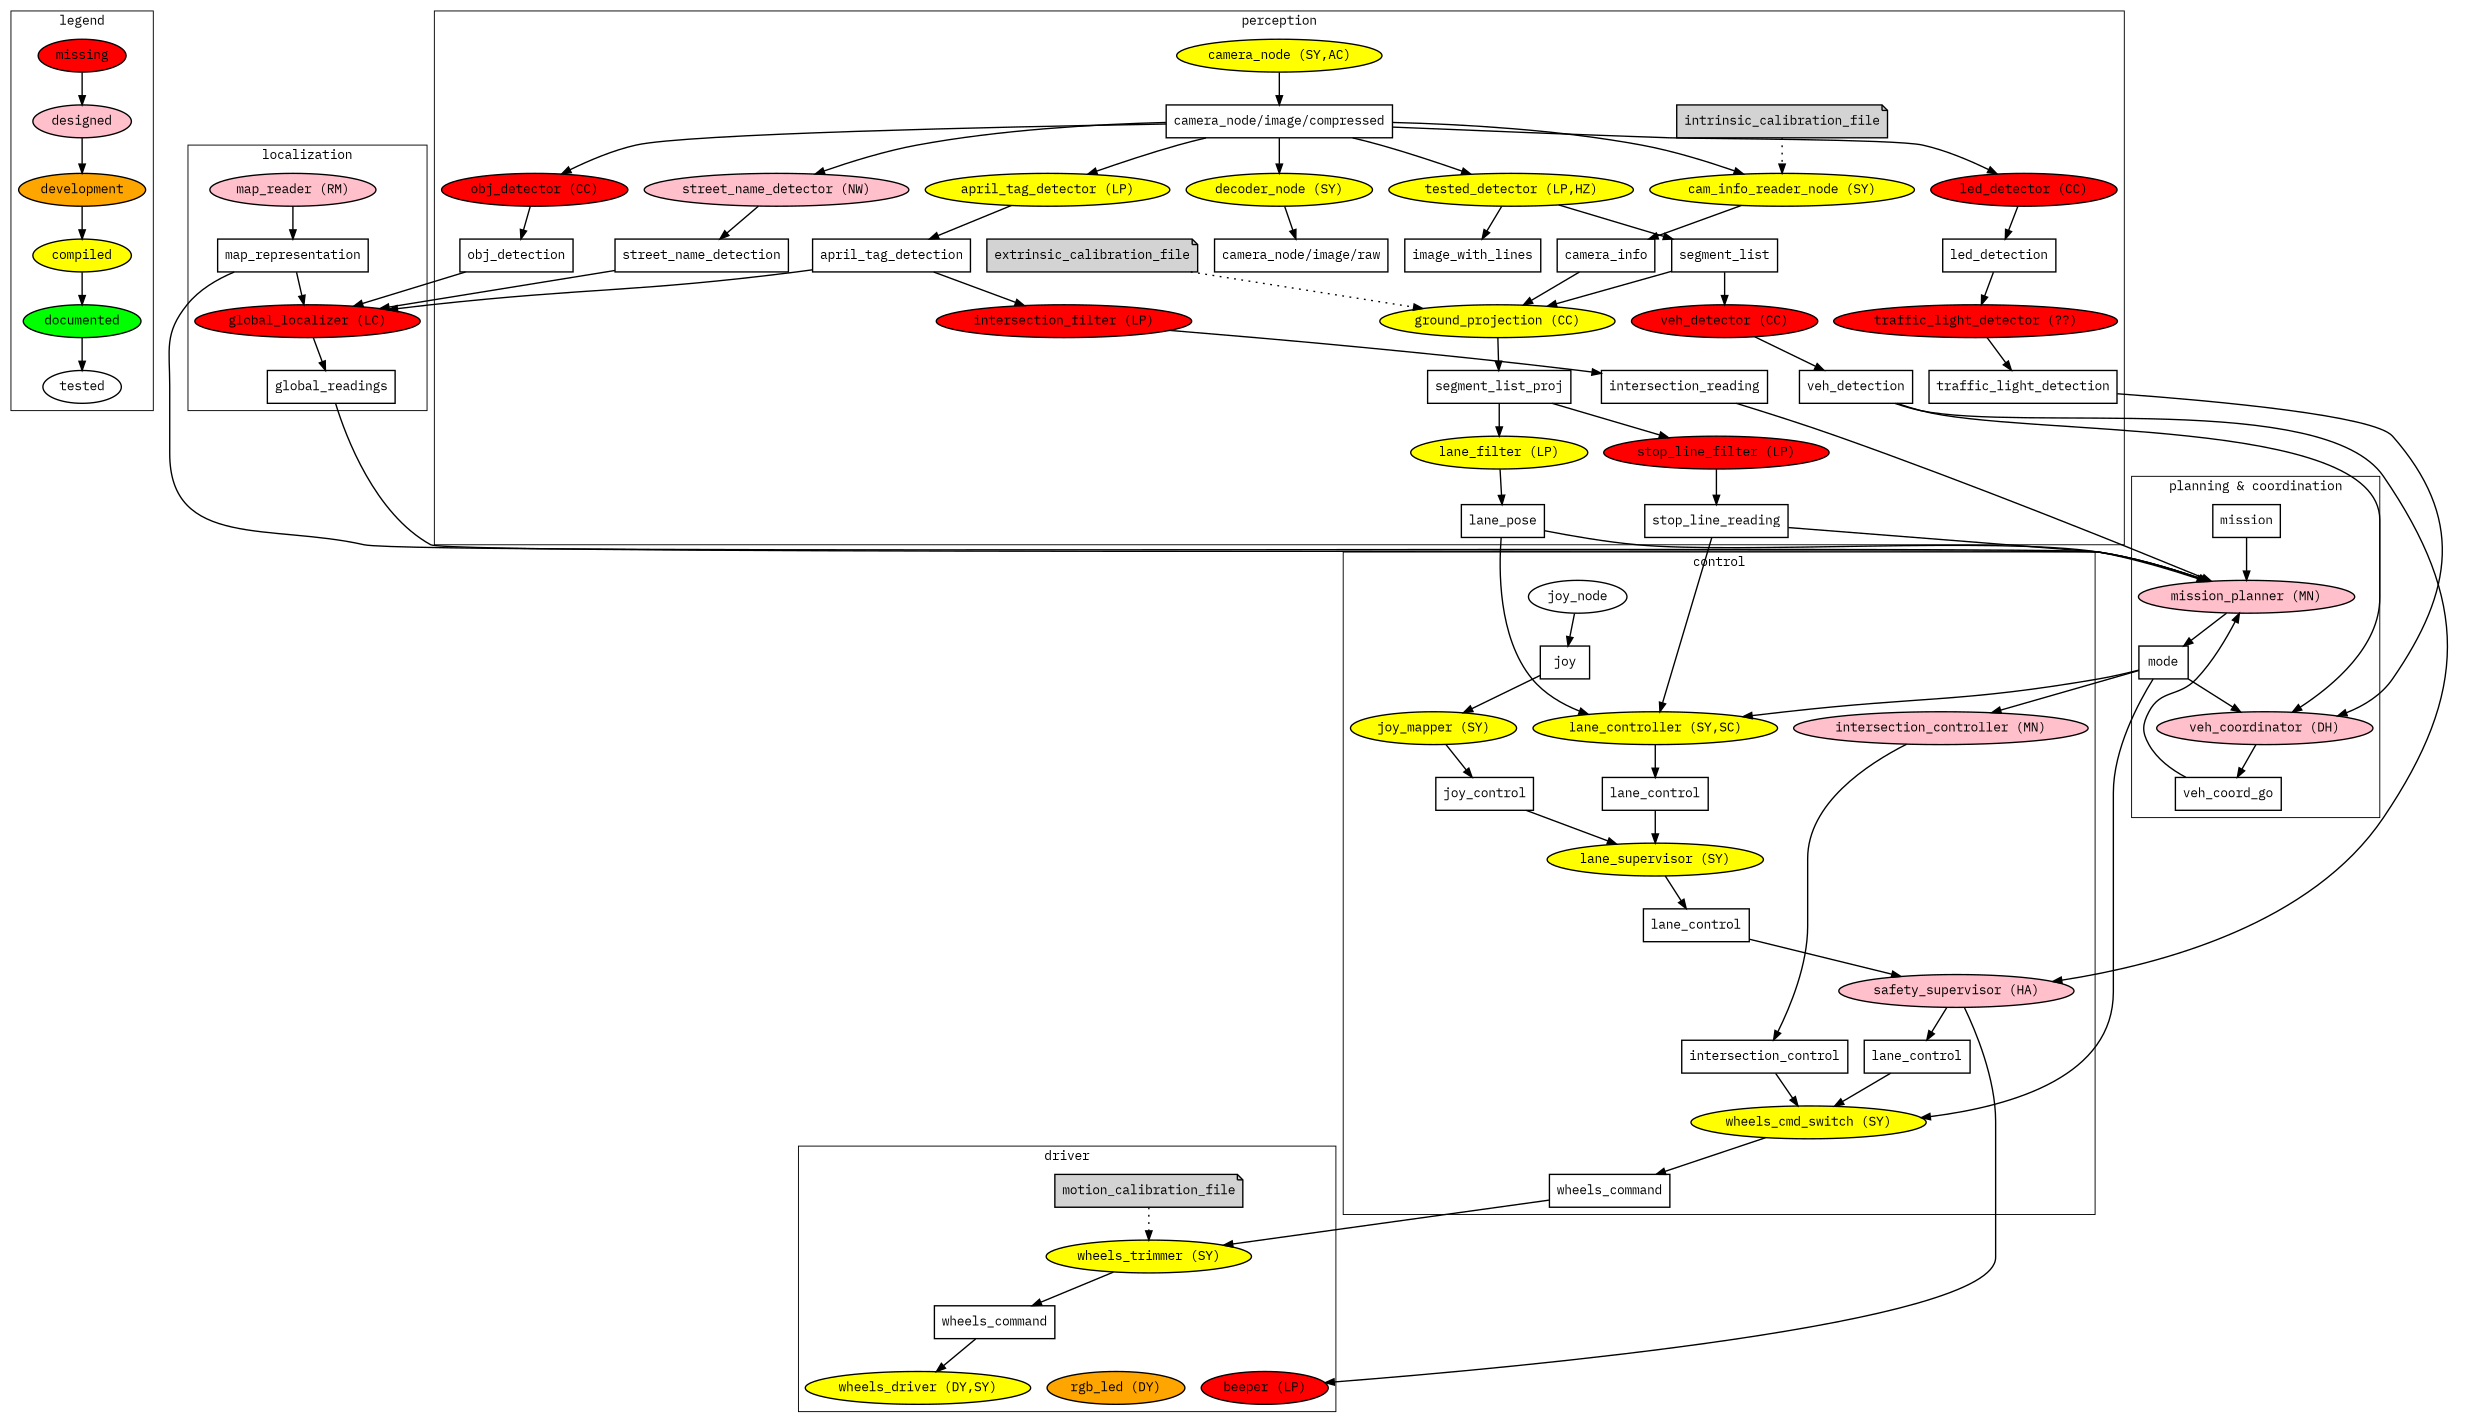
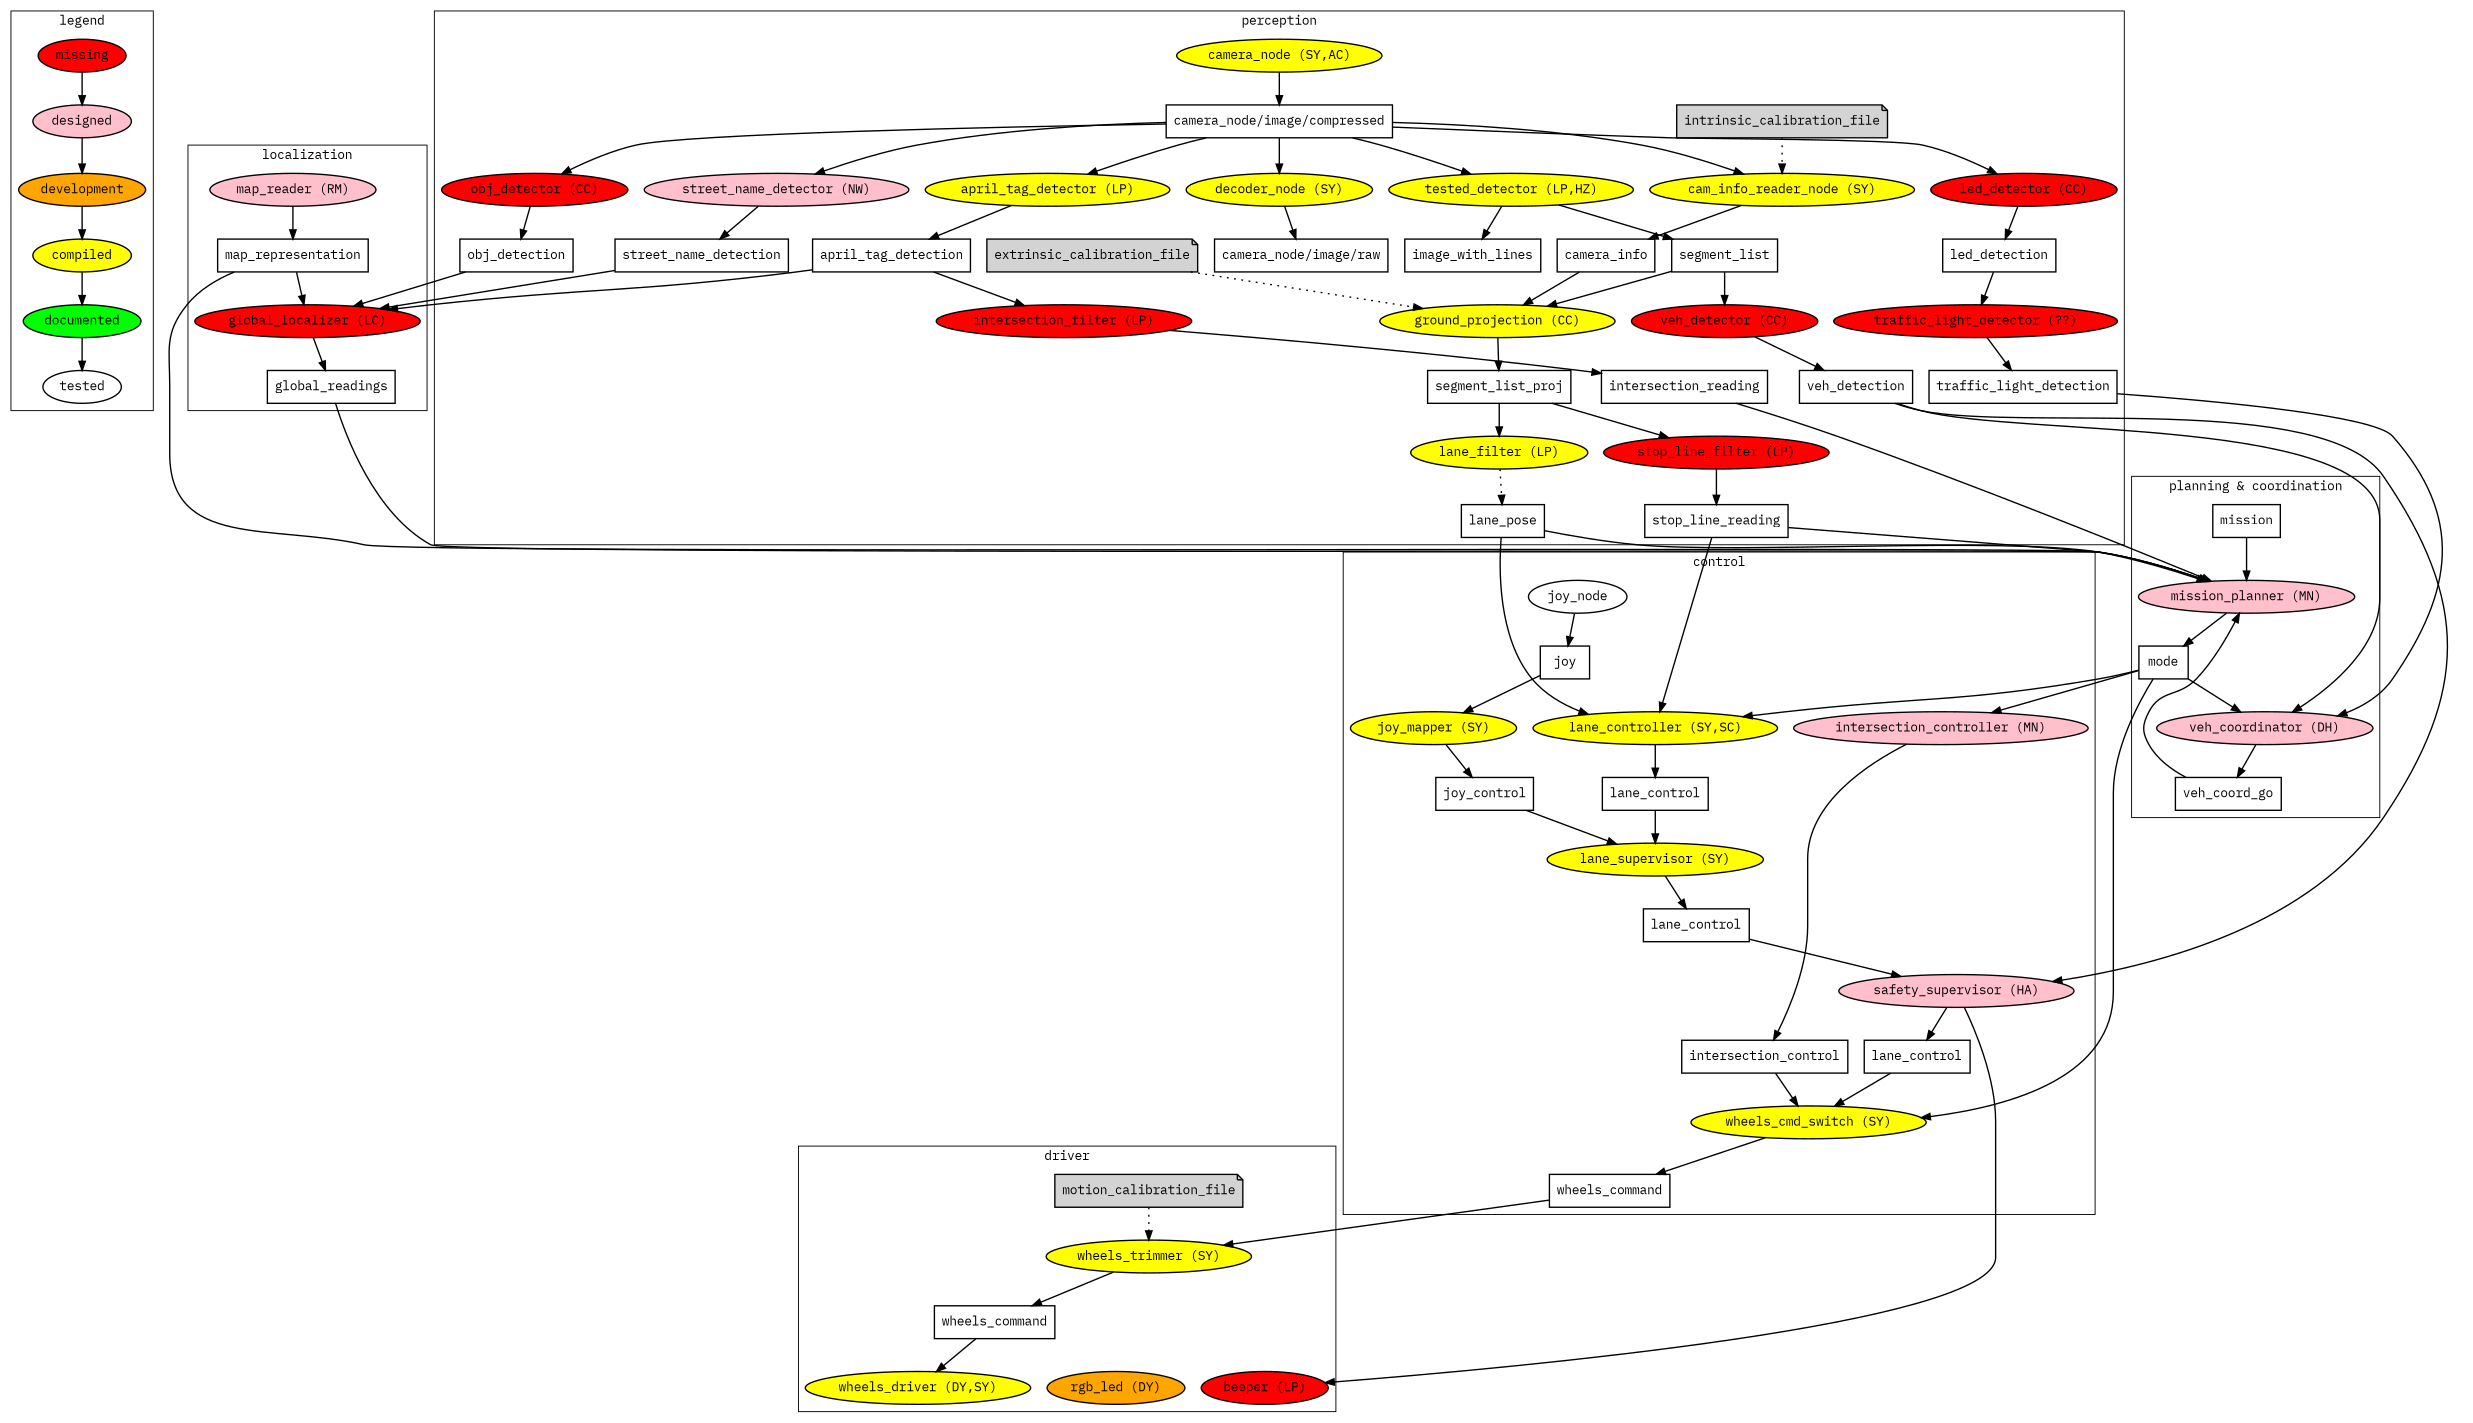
  digraph {
    fontname="IBM Plex Mono"
    node [fillcolor=white fontname="IBM Plex Mono" penwidth=1.5 shape=ellipse style=filled]
    edge [fontname="IBM Plex Mono" penwidth=1.5]
    n1 [fillcolor=red label=missing]
    n2 [fillcolor=pink label=designed]
    n3 [fillcolor=orange label=development]
    n4 [fillcolor=yellow label=compiled]
    n5 [fillcolor=green label=documented]
    n6 [label=tested]
    n7 [fillcolor=red label="intersection_filter (LP)"]
    n8 [fillcolor=red label="stop_line_filter (LP)"]
    n9 [fillcolor=red label="led_detector (CC)"]
    n10 [fillcolor=red label="obj_detector (CC)"]
    n11 [fillcolor=red label="veh_detector (CC)"]
    n12 [fillcolor=red label="traffic_light_detector (??)"]
    n13 [fillcolor=pink label="street_name_detector (NW)"]
    n14 [fillcolor=yellow label="camera_node (SY,AC)"]
    n15 [fillcolor=yellow label="decoder_node (SY)"]
    n16 [fillcolor=yellow label="cam_info_reader_node (SY)"]
    n17 [fillcolor=yellow label="tested_detector (LP,HZ)"]
    n18 [fillcolor=yellow label="april_tag_detector (LP)"]
    n19 [fillcolor=yellow label="ground_projection (CC)"]
    n20 [fillcolor=yellow label="lane_filter (LP)"]
    extrinsic_calibration_file [shape=note fillcolor=""]
    intrinsic_calibration_file [shape=note fillcolor=""]
    segment_list [shape=box]
    segment_list_proj [shape=box]
    image_with_lines [shape=box]
    lane_pose [shape=box]
    april_tag_detection [shape=box]
    led_detection [shape=box]
    veh_detection [shape=box]
    traffic_light_detection [shape=box]
    intersection_reading [shape=box]
    obj_detection [shape=box]
    stop_line_reading [shape=box]
    street_name_detection [shape=box]
    n35 [label="camera_node/image/compressed" shape=box]
    n36 [label="camera_node/image/raw" shape=box]
    camera_info [shape=box]
    n38 [fillcolor=red label="global_localizer (LC)"]
    n39 [fillcolor=red label="beeper (LP)"]
    n40 [fillcolor=pink label="intersection_controller (MN)"]
    n41 [fillcolor=pink label="mission_planner (MN)"]
    n42 [fillcolor=pink label="safety_supervisor (HA)"]
    n43 [fillcolor=pink label="map_reader (RM)"]
    n44 [fillcolor=pink label="veh_coordinator (DH)"]
    n45 [fillcolor=orange label="rgb_led (DY)"]
    n46 [fillcolor=yellow label="wheels_driver (DY,SY)"]
    n47 [fillcolor=yellow label="wheels_cmd_switch (SY)"]
    n48 [fillcolor=yellow label="lane_controller (SY,SC)"]
    n49 [fillcolor=yellow label="lane_supervisor (SY)"]
    n50 [fillcolor=yellow label="joy_mapper (SY)"]
    n51 [fillcolor=yellow label="wheels_trimmer (SY)"]
    n52 [label=joy_node]
    motion_calibration_file [shape=note fillcolor=""]
    n54 [label=lane_control shape=box]
    intersection_control [shape=box]
    lane_control [shape=box]
    n57 [label=lane_control shape=box]
    joy_control [shape=box]
    n59 [label=wheels_command shape=box]
    joy [shape=box]
    map_representation [shape=box]
    global_readings [shape=box]
    mode [shape=box]
    mission [shape=box]
    veh_coord_go [shape=box]
    wheels_command [shape=box]
    subgraph cluster_1 {
      label=legend
      n1
      n2
      n3
      n4
      n5
      n6
    }
    subgraph cluster_2 {
      label=perception
      n7
      n8
      n9
      n10
      n11
      n12
      n13
      n14
      n15
      n16
      n17
      n18
      n19
      n20
      extrinsic_calibration_file
      intrinsic_calibration_file
      segment_list
      segment_list_proj
      image_with_lines
      lane_pose
      april_tag_detection
      led_detection
      veh_detection
      traffic_light_detection
      intersection_reading
      obj_detection
      stop_line_reading
      street_name_detection
      n35
      n36
      camera_info
    }
    subgraph sub_3 {
      n7
      n8
      n9
      n10
      n11
      n12
      n38
      n39
    }
    subgraph sub_4 {
      n13
      n40
      n41
      n42
      n43
      n44
    }
    subgraph sub_5 {
      n45
    }
    subgraph sub_6 {
      n14
      n15
      n16
      n17
      n18
      n19
      n20
      n46
      n47
      n48
      n49
      n50
      n51
    }
    subgraph sub_7 {
    }
    subgraph sub_8 {
      n52
    }
    subgraph sub_9 {
      extrinsic_calibration_file
      intrinsic_calibration_file
      motion_calibration_file
    }
    subgraph cluster_10 {
      label=control
      n42
      n47
      n49
      n50
      n52
      lane_control
      n57
      joy_control
      n59
      joy
      subgraph sub_11 {
        label=control
        rank=same
        n40
        n48
      }
      subgraph sub_12 {
        label=control
        rank=same
        n54
        intersection_control
      }
    }
    subgraph cluster_13 {
      label=localization
      n38
      n43
      map_representation
      global_readings
    }
    subgraph cluster_14 {
      label="planning & coordination"
      n41
      n44
      mode
      mission
      veh_coord_go
    }
    subgraph cluster_15 {
      label=driver
      n51
      motion_calibration_file
      wheels_command
      subgraph sub_16 {
        label=driver
        rank=same
        n39
        n45
        n46
      }
    }
    n1 -> n2
    n2 -> n3
    n3 -> n4
    n4 -> n5
    n5 -> n6
    n7 -> intersection_reading
    n8 -> stop_line_reading
    n9 -> led_detection
    n10 -> obj_detection
    n11 -> veh_detection
    n12 -> traffic_light_detection
    n13 -> street_name_detection
    n14 -> n35
    n15 -> n36
    n16 -> camera_info
    n17 -> segment_list
    n17 -> image_with_lines
    n18 -> april_tag_detection
    n19 -> segment_list_proj
-   n20 -> lane_pose
+   n20 -> lane_pose [style=dotted]
    extrinsic_calibration_file -> n19 [style=dotted]
    intrinsic_calibration_file -> n16 [style=dotted]
    segment_list -> n11
    segment_list -> n19
    segment_list_proj -> n8
    segment_list_proj -> n20
    lane_pose -> n41
    lane_pose -> n48
    april_tag_detection -> n7
    april_tag_detection -> n38
    led_detection -> n12
    veh_detection -> n42
    veh_detection -> n44
    traffic_light_detection -> n44
    intersection_reading -> n41
    obj_detection -> n38
    stop_line_reading -> n41
    stop_line_reading -> n48
    street_name_detection -> n38
    n35 -> n9
    n35 -> n10
    n35 -> n13
    n35 -> n15
    n35 -> n16
    n35 -> n17
    n35 -> n18
    camera_info -> n19
    n38 -> global_readings
    n40 -> intersection_control
    n41 -> mode
    n42 -> n39
    n42 -> n54
    n43 -> map_representation
    n44 -> veh_coord_go
    n47 -> n59
    n48 -> lane_control
    n49 -> n57
    n50 -> joy_control
    n51 -> wheels_command
    n52 -> joy
    motion_calibration_file -> n51 [style=dotted]
    n54 -> n47
    intersection_control -> n47
    lane_control -> n49
    n57 -> n42
    joy_control -> n49
    n59 -> n51
    joy -> n50
    map_representation -> n38
    map_representation -> n41
    global_readings -> n41
    mode -> n40
    mode -> n44
    mode -> n47
    mode -> n48
    mission -> n41
    veh_coord_go -> n41
    wheels_command -> n46
  }
